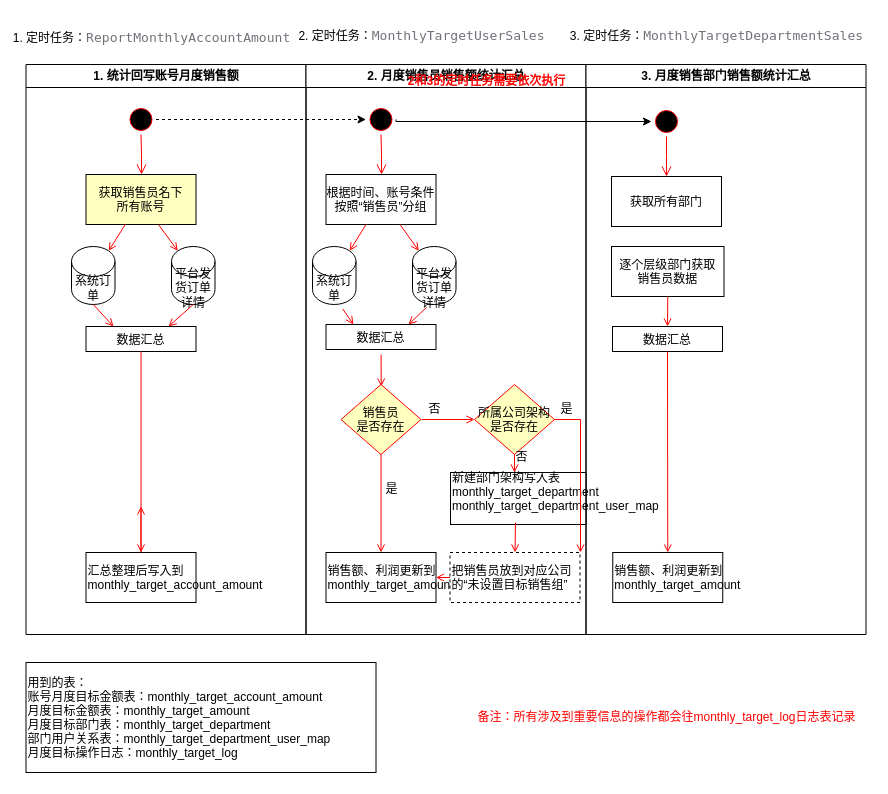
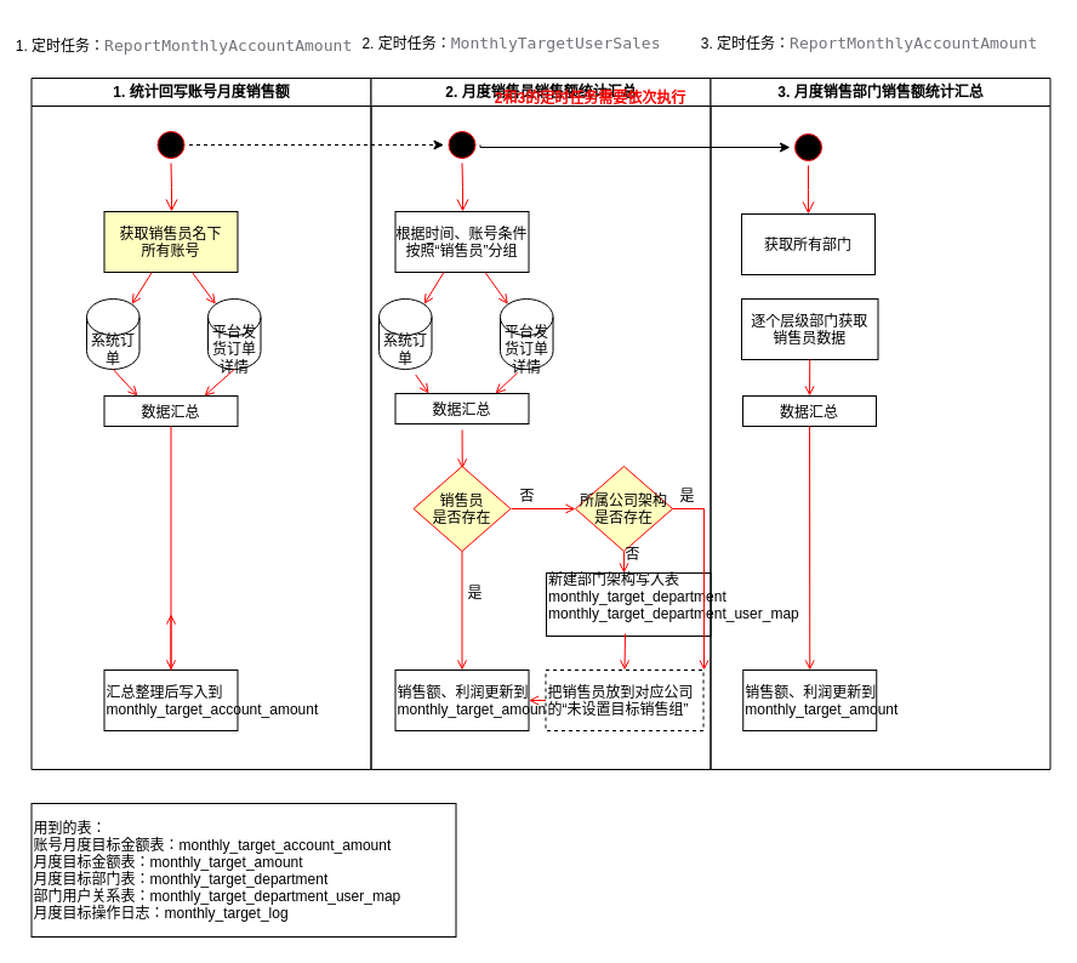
  <mxCell id="0" />
  <mxCell id="1" parent="0" />
  <mxCell id="2" value="1. 统计回写账号月度销售额" style="swimlane;whiteSpace=wrap" parent="1" vertex="1"><mxGeometry x="25.5" y="64" width="280" height="570" as="geometry" /></mxCell>
  <mxCell id="3" value="" style="ellipse;shape=startState;fillColor=#000000;strokeColor=#ff0000;" parent="2" vertex="1"><mxGeometry x="100" y="40" width="30" height="30" as="geometry" /></mxCell>
  <mxCell id="4" value="" style="edgeStyle=elbowEdgeStyle;elbow=horizontal;verticalAlign=bottom;endArrow=open;endSize=8;strokeColor=#FF0000;endFill=1;rounded=0" parent="2" source="3" target="5" edge="1"><mxGeometry x="100" y="40" as="geometry"><mxPoint x="115" y="110" as="targetPoint" /></mxGeometry></mxCell>
  <mxCell id="5" value="获取销售员名下&#10;所有账号" style="fillColor=#ffffc0;" parent="2" vertex="1"><mxGeometry x="60" y="110" width="110" height="50" as="geometry" /></mxCell>
  <mxCell id="6" value="汇总整理后写入到&#10;monthly_target_account_amount" style="align=left;" parent="2" vertex="1"><mxGeometry x="60" y="488" width="110" height="50" as="geometry" /></mxCell>
  <mxCell id="7" value="" style="endArrow=open;strokeColor=#FF0000;endFill=1;rounded=0;entryX=0.855;entryY=0;entryDx=0;entryDy=4.35;entryPerimeter=0;" parent="2" source="5" target="9" edge="1"><mxGeometry relative="1" as="geometry" /></mxCell>
  <mxCell id="8" value="" style="endArrow=open;strokeColor=#FF0000;endFill=1;rounded=0" parent="2" source="6" edge="1"><mxGeometry relative="1" as="geometry"><mxPoint x="115" y="442" as="targetPoint" /></mxGeometry></mxCell>
  <mxCell id="9" value="系统订单" style="shape=cylinder3;whiteSpace=wrap;html=1;boundedLbl=1;backgroundOutline=1;size=15;" vertex="1" parent="2"><mxGeometry x="45.5" y="182" width="43.5" height="58" as="geometry" /></mxCell>
  <mxCell id="10" value="平台发货订单详情" style="shape=cylinder3;whiteSpace=wrap;html=1;boundedLbl=1;backgroundOutline=1;size=15;" vertex="1" parent="2"><mxGeometry x="145.5" y="182" width="43.5" height="58" as="geometry" /></mxCell>
  <mxCell id="11" value="" style="endArrow=open;strokeColor=#FF0000;endFill=1;rounded=0;exitX=0.661;exitY=1.008;exitDx=0;exitDy=0;exitPerimeter=0;entryX=0.145;entryY=0;entryDx=0;entryDy=4.35;entryPerimeter=0;" edge="1" parent="2" source="5" target="10"><mxGeometry relative="1" as="geometry"><mxPoint x="109" y="170" as="sourcePoint" /><mxPoint x="93" y="196" as="targetPoint" /></mxGeometry></mxCell>
  <mxCell id="12" value="" style="endArrow=open;strokeColor=#FF0000;endFill=1;rounded=0;entryX=0.25;entryY=0;entryDx=0;entryDy=0;exitX=0.5;exitY=1;exitDx=0;exitDy=0;exitPerimeter=0;" edge="1" parent="2" source="9" target="14"><mxGeometry relative="1" as="geometry"><mxPoint x="109" y="170" as="sourcePoint" /><mxPoint x="93" y="196" as="targetPoint" /></mxGeometry></mxCell>
  <mxCell id="13" value="" style="endArrow=open;strokeColor=#FF0000;endFill=1;rounded=0;exitX=0.5;exitY=1;exitDx=0;exitDy=0;exitPerimeter=0;entryX=0.75;entryY=0;entryDx=0;entryDy=0;" edge="1" parent="2" source="10" target="14"><mxGeometry relative="1" as="geometry"><mxPoint x="77" y="250" as="sourcePoint" /><mxPoint x="98" y="312" as="targetPoint" /></mxGeometry></mxCell>
  <mxCell id="14" value="数据汇总" style="" vertex="1" parent="2"><mxGeometry x="60" y="262" width="110" height="25" as="geometry" /></mxCell>
  <mxCell id="15" value="" style="endArrow=open;strokeColor=#FF0000;endFill=1;rounded=0;entryX=0.5;entryY=0;entryDx=0;entryDy=0;exitX=0.5;exitY=1;exitDx=0;exitDy=0;" edge="1" parent="2" source="14" target="6"><mxGeometry relative="1" as="geometry"><mxPoint x="115.5" y="312" as="sourcePoint" /><mxPoint x="125.5" y="412" as="targetPoint" /></mxGeometry></mxCell>
  <mxCell id="16" value="2. 月度销售员销售额统计汇总" style="swimlane;whiteSpace=wrap" parent="1" vertex="1"><mxGeometry x="305.5" y="64" width="280" height="570" as="geometry" /></mxCell>
  <mxCell id="17" value="" style="ellipse;shape=startState;fillColor=#000000;strokeColor=#ff0000;" parent="16" vertex="1"><mxGeometry x="60" y="40" width="30" height="30" as="geometry" /></mxCell>
  <mxCell id="18" value="" style="edgeStyle=elbowEdgeStyle;elbow=horizontal;verticalAlign=bottom;endArrow=open;endSize=8;strokeColor=#FF0000;endFill=1;rounded=0" parent="16" source="17" target="19" edge="1"><mxGeometry x="40" y="20" as="geometry"><mxPoint x="55" y="90" as="targetPoint" /></mxGeometry></mxCell>
  <mxCell id="19" value="根据时间、账号条件&#10;按照“销售员”分组" style="" parent="16" vertex="1"><mxGeometry x="20" y="110" width="110" height="50" as="geometry" /></mxCell>
  <mxCell id="20" value="销售额、利润更新到&#10;monthly_target_amount" style="align=left;" parent="16" vertex="1"><mxGeometry x="20" y="488" width="110" height="50" as="geometry" /></mxCell>
  <mxCell id="21" value="" style="endArrow=open;strokeColor=#FF0000;endFill=1;rounded=0" parent="16" source="33" target="20" edge="1"><mxGeometry relative="1" as="geometry"><mxPoint x="75.319" y="394.819" as="sourcePoint" /></mxGeometry></mxCell>
  <mxCell id="22" value="" style="endArrow=open;strokeColor=#FF0000;endFill=1;rounded=0;entryX=0.855;entryY=0;entryDx=0;entryDy=4.35;entryPerimeter=0;" edge="1" parent="16" target="23"><mxGeometry relative="1" as="geometry"><mxPoint x="60" y="160" as="sourcePoint" /></mxGeometry></mxCell>
  <mxCell id="23" value="系统订单" style="shape=cylinder3;whiteSpace=wrap;html=1;boundedLbl=1;backgroundOutline=1;size=15;" vertex="1" parent="16"><mxGeometry x="6.5" y="182" width="43.5" height="58" as="geometry" /></mxCell>
  <mxCell id="24" value="平台发货订单详情" style="shape=cylinder3;whiteSpace=wrap;html=1;boundedLbl=1;backgroundOutline=1;size=15;" vertex="1" parent="16"><mxGeometry x="106.5" y="182" width="43.5" height="58" as="geometry" /></mxCell>
  <mxCell id="25" value="" style="endArrow=open;strokeColor=#FF0000;endFill=1;rounded=0;exitX=0.661;exitY=1.008;exitDx=0;exitDy=0;exitPerimeter=0;entryX=0.145;entryY=0;entryDx=0;entryDy=4.35;entryPerimeter=0;" edge="1" parent="16" target="24"><mxGeometry relative="1" as="geometry"><mxPoint x="94" y="160" as="sourcePoint" /><mxPoint x="54" y="196" as="targetPoint" /></mxGeometry></mxCell>
  <mxCell id="26" value="" style="endArrow=open;strokeColor=#FF0000;endFill=1;rounded=0;entryX=0.25;entryY=0;entryDx=0;entryDy=0;exitX=0.694;exitY=1.076;exitDx=0;exitDy=0;exitPerimeter=0;" edge="1" parent="16" source="23"><mxGeometry relative="1" as="geometry"><mxPoint x="70" y="170" as="sourcePoint" /><mxPoint x="47.5" y="260" as="targetPoint" /></mxGeometry></mxCell>
  <mxCell id="27" value="" style="endArrow=open;strokeColor=#FF0000;endFill=1;rounded=0;exitX=0.326;exitY=1.048;exitDx=0;exitDy=0;exitPerimeter=0;entryX=0.75;entryY=0;entryDx=0;entryDy=0;" edge="1" parent="16" source="24"><mxGeometry relative="1" as="geometry"><mxPoint x="104" y="170" as="sourcePoint" /><mxPoint x="102.5" y="260" as="targetPoint" /></mxGeometry></mxCell>
  <mxCell id="28" value="" style="endArrow=open;strokeColor=#FF0000;endFill=1;rounded=0;entryX=0.503;entryY=0.029;entryDx=0;entryDy=0;entryPerimeter=0;" edge="1" parent="16" target="33"><mxGeometry relative="1" as="geometry"><mxPoint x="75.077" y="290" as="sourcePoint" /><mxPoint x="75.244" y="315.256" as="targetPoint" /></mxGeometry></mxCell>
  <mxCell id="29" value="把销售员放到对应公司&#10;的“未设置目标销售组”" style="align=left;dashed=1;" vertex="1" parent="16"><mxGeometry x="144" y="488" width="130" height="50" as="geometry" /></mxCell>
  <mxCell id="30" value="" style="edgeStyle=none;strokeColor=#FF0000;endArrow=open;endFill=1;rounded=0;entryX=1;entryY=0.5;entryDx=0;entryDy=0;exitX=0;exitY=0.5;exitDx=0;exitDy=0;" parent="16" target="20" edge="1" source="29"><mxGeometry width="100" height="100" relative="1" as="geometry"><mxPoint x="145.5" y="518" as="sourcePoint" /><mxPoint x="195.5" y="462" as="targetPoint" /><Array as="points" /></mxGeometry></mxCell>
  <mxCell id="31" value="" style="endArrow=open;strokeColor=#FF0000;endFill=1;rounded=0;exitX=1;exitY=0.5;exitDx=0;exitDy=0;" edge="1" parent="16" target="36"><mxGeometry relative="1" as="geometry"><mxPoint x="115.5" y="355" as="sourcePoint" /><mxPoint x="85" y="450" as="targetPoint" /></mxGeometry></mxCell>
  <mxCell id="32" value="否" style="text;html=1;align=center;verticalAlign=middle;resizable=0;points=[];autosize=1;strokeColor=none;fillColor=none;" vertex="1" parent="16"><mxGeometry x="108.25" y="330" width="40" height="30" as="geometry" /></mxCell>
  <mxCell id="33" value="销售员&#10;是否存在" style="rhombus;fillColor=#ffffc0;strokeColor=#ff0000;" vertex="1" parent="16"><mxGeometry x="35" y="320" width="80" height="70" as="geometry" /></mxCell>
  <mxCell id="34" value="数据汇总" style="" vertex="1" parent="16"><mxGeometry x="20" y="260" width="110" height="25" as="geometry" /></mxCell>
  <mxCell id="35" value="2和3的定时任务需要依次执行" style="text;html=1;align=center;verticalAlign=middle;resizable=0;points=[];autosize=1;strokeColor=none;fillColor=none;fontStyle=1;fontColor=#FF0000;" vertex="1" parent="16"><mxGeometry x="90" y="2" width="180" height="30" as="geometry" /></mxCell>
  <mxCell id="36" value="所属公司架构&#10;是否存在" style="rhombus;fillColor=#ffffc0;strokeColor=#ff0000;" vertex="1" parent="16"><mxGeometry x="168.5" y="320" width="80" height="70" as="geometry" /></mxCell>
  <mxCell id="37" value="新建部门架构写入表&#10;monthly_target_department&#10;monthly_target_department_user_map&#10;" style="align=left;" vertex="1" parent="16"><mxGeometry x="144.5" y="408" width="135.5" height="52" as="geometry" /></mxCell>
  <mxCell id="38" value="" style="endArrow=open;strokeColor=#FF0000;endFill=1;rounded=0;entryX=0.5;entryY=0;entryDx=0;entryDy=0;" edge="1" parent="16" target="29"><mxGeometry relative="1" as="geometry"><mxPoint x="209.5" y="458" as="sourcePoint" /><mxPoint x="205.5" y="468" as="targetPoint" /></mxGeometry></mxCell>
  <mxCell id="39" value="否" style="text;html=1;align=center;verticalAlign=middle;resizable=0;points=[];autosize=1;strokeColor=none;fillColor=none;" vertex="1" parent="16"><mxGeometry x="195.5" y="378" width="40" height="30" as="geometry" /></mxCell>
  <mxCell id="40" value="" style="endArrow=open;strokeColor=#FF0000;endFill=1;rounded=0;exitX=1;exitY=0.5;exitDx=0;exitDy=0;" edge="1" parent="16" source="36"><mxGeometry relative="1" as="geometry"><mxPoint x="85" y="400" as="sourcePoint" /><mxPoint x="274.5" y="488" as="targetPoint" /><Array as="points"><mxPoint x="274.5" y="355" /></Array></mxGeometry></mxCell>
  <mxCell id="41" value="是" style="text;html=1;align=center;verticalAlign=middle;resizable=0;points=[];autosize=1;strokeColor=none;fillColor=none;" vertex="1" parent="16"><mxGeometry x="240" y="330" width="40" height="30" as="geometry" /></mxCell>
  <mxCell id="42" value="3. 月度销售部门销售额统计汇总" style="swimlane;whiteSpace=wrap" parent="1" vertex="1"><mxGeometry x="585.5" y="64" width="280" height="570" as="geometry" /></mxCell>
  <mxCell id="43" value="" style="ellipse;shape=startState;fillColor=#000000;strokeColor=#ff0000;" vertex="1" parent="42"><mxGeometry x="65.5" y="42" width="30" height="30" as="geometry" /></mxCell>
  <mxCell id="44" value="" style="edgeStyle=elbowEdgeStyle;elbow=horizontal;verticalAlign=bottom;endArrow=open;endSize=8;strokeColor=#FF0000;endFill=1;rounded=0" edge="1" parent="42" source="43" target="45"><mxGeometry x="-684.5" y="-108" as="geometry"><mxPoint x="60.5" y="92" as="targetPoint" /></mxGeometry></mxCell>
  <mxCell id="45" value="获取所有部门" style="" vertex="1" parent="42"><mxGeometry x="25.5" y="112" width="110" height="50" as="geometry" /></mxCell>
  <mxCell id="46" value="逐个层级部门获取&#10;销售员数据" style="align=center;" vertex="1" parent="42"><mxGeometry x="25.5" y="182" width="112.5" height="50" as="geometry" /></mxCell>
  <mxCell id="47" value="销售额、利润更新到&#10;monthly_target_amount" style="align=left;" vertex="1" parent="42"><mxGeometry x="26.75" y="488" width="110" height="50" as="geometry" /></mxCell>
  <mxCell id="48" value="数据汇总" style="" vertex="1" parent="42"><mxGeometry x="26.5" y="262" width="110" height="25" as="geometry" /></mxCell>
  <mxCell id="49" value="" style="endArrow=open;strokeColor=#FF0000;endFill=1;rounded=0;exitX=0.5;exitY=1;exitDx=0;exitDy=0;entryX=0.5;entryY=0;entryDx=0;entryDy=0;" edge="1" parent="42" source="46" target="48"><mxGeometry relative="1" as="geometry"><mxPoint x="85.5" y="272" as="sourcePoint" /><mxPoint x="83.5" y="285" as="targetPoint" /></mxGeometry></mxCell>
  <mxCell id="50" value="" style="endArrow=open;strokeColor=#FF0000;endFill=1;rounded=0;exitX=0.5;exitY=1;exitDx=0;exitDy=0;entryX=0.5;entryY=0;entryDx=0;entryDy=0;" edge="1" parent="42" source="48" target="47"><mxGeometry relative="1" as="geometry"><mxPoint x="93" y="262" as="sourcePoint" /><mxPoint x="93" y="295" as="targetPoint" /></mxGeometry></mxCell>
  <mxCell id="51" value="1. 定时任务：&lt;span style=&quot;color: rgb(114, 115, 122); font-family: &amp;quot;JetBrains Mono&amp;quot;, monospace; font-size: 9.8pt; white-space-collapse: preserve;&quot;&gt;ReportMonthlyAccountAmount&lt;/span&gt;" style="text;html=1;align=center;verticalAlign=middle;resizable=0;points=[];autosize=1;strokeColor=none;fillColor=none;" vertex="1" parent="1"><mxGeometry x="20.5" y="22" width="260" height="30" as="geometry" /></mxCell>
  <mxCell id="52" value="2. 定时任务：&lt;span style=&quot;color: rgb(114, 115, 122); font-family: &amp;quot;JetBrains Mono&amp;quot;, monospace; font-size: 9.8pt; white-space-collapse: preserve;&quot;&gt;MonthlyTargetUserSales&lt;/span&gt;" style="text;html=1;align=center;verticalAlign=middle;resizable=0;points=[];autosize=1;strokeColor=none;fillColor=none;" vertex="1" parent="1"><mxGeometry x="301" y="20" width="240" height="30" as="geometry" /></mxCell>
  <mxCell id="53" value="是" style="text;html=1;align=center;verticalAlign=middle;resizable=0;points=[];autosize=1;strokeColor=none;fillColor=none;" vertex="1" parent="1"><mxGeometry x="371" y="474" width="40" height="30" as="geometry" /></mxCell>
- <mxCell id="54" value="3. 定时任务：&lt;span style=&quot;color: rgb(114, 115, 122); font-family: &amp;quot;JetBrains Mono&amp;quot;, monospace; font-size: 9.8pt; white-space-collapse: preserve;&quot;&gt;MonthlyTargetDepartmentSales&lt;/span&gt;" style="text;html=1;align=center;verticalAlign=middle;resizable=0;points=[];autosize=1;strokeColor=none;fillColor=none;" vertex="1" parent="1"><mxGeometry x="575.5" y="20" width="280" height="30" as="geometry" /></mxCell>
+ <mxCell id="54" value="3. 定时任务：&lt;span style=&quot;color: rgb(114, 115, 122); font-family: &amp;quot;JetBrains Mono&amp;quot;, monospace; font-size: 9.8pt; white-space-collapse: preserve;&quot;&gt;ReportMonthlyAccountAmount&lt;/span&gt;" style="text;html=1;align=center;verticalAlign=middle;resizable=0;points=[];autosize=1;strokeColor=none;fillColor=none;" vertex="1" parent="1"><mxGeometry x="575.5" y="20" width="280" height="30" as="geometry" /></mxCell>
  <mxCell id="55" value="" style="edgeStyle=orthogonalEdgeStyle;rounded=0;orthogonalLoop=1;jettySize=auto;html=1;entryX=0;entryY=0.5;entryDx=0;entryDy=0;dashed=1;" edge="1" parent="1" source="3" target="17"><mxGeometry relative="1" as="geometry"><mxPoint x="361" y="119" as="targetPoint" /></mxGeometry></mxCell>
  <mxCell id="56" value="" style="edgeStyle=orthogonalEdgeStyle;rounded=0;orthogonalLoop=1;jettySize=auto;html=1;entryX=0;entryY=0.5;entryDx=0;entryDy=0;exitX=1;exitY=0.5;exitDx=0;exitDy=0;" edge="1" parent="1" source="17" target="43"><mxGeometry relative="1" as="geometry"><mxPoint x="420.5" y="118.5" as="sourcePoint" /><mxPoint x="630.5" y="118.5" as="targetPoint" /><Array as="points"><mxPoint x="396" y="121" /></Array></mxGeometry></mxCell>
  <mxCell id="57" value="" style="endArrow=open;strokeColor=#FF0000;endFill=1;rounded=0;exitX=0.5;exitY=1;exitDx=0;exitDy=0;" edge="1" parent="1" source="36"><mxGeometry relative="1" as="geometry"><mxPoint x="411" y="372" as="sourcePoint" /><mxPoint x="514" y="472" as="targetPoint" /></mxGeometry></mxCell>
  <mxCell id="58" value="用到的表：&#10;账号月度目标金额表：monthly_target_account_amount&#10;月度目标金额表：monthly_target_amount&#10;月度目标部门表：monthly_target_department&#10;部门用户关系表：monthly_target_department_user_map&#10;月度目标操作日志：monthly_target_log" style="align=left;" vertex="1" parent="1"><mxGeometry x="25.5" y="662" width="350" height="110" as="geometry" /></mxCell>
- <mxCell id="59" value="备注：所有涉及到重要信息的操作都会往&lt;span style=&quot;text-align: left;&quot;&gt;monthly_target_log日志表记录&lt;/span&gt;" style="text;html=1;align=center;verticalAlign=middle;resizable=0;points=[];autosize=1;strokeColor=none;fillColor=none;fontColor=#FF0000;" vertex="1" parent="1"><mxGeometry x="465.5" y="702" width="400" height="30" as="geometry" /></mxCell>
